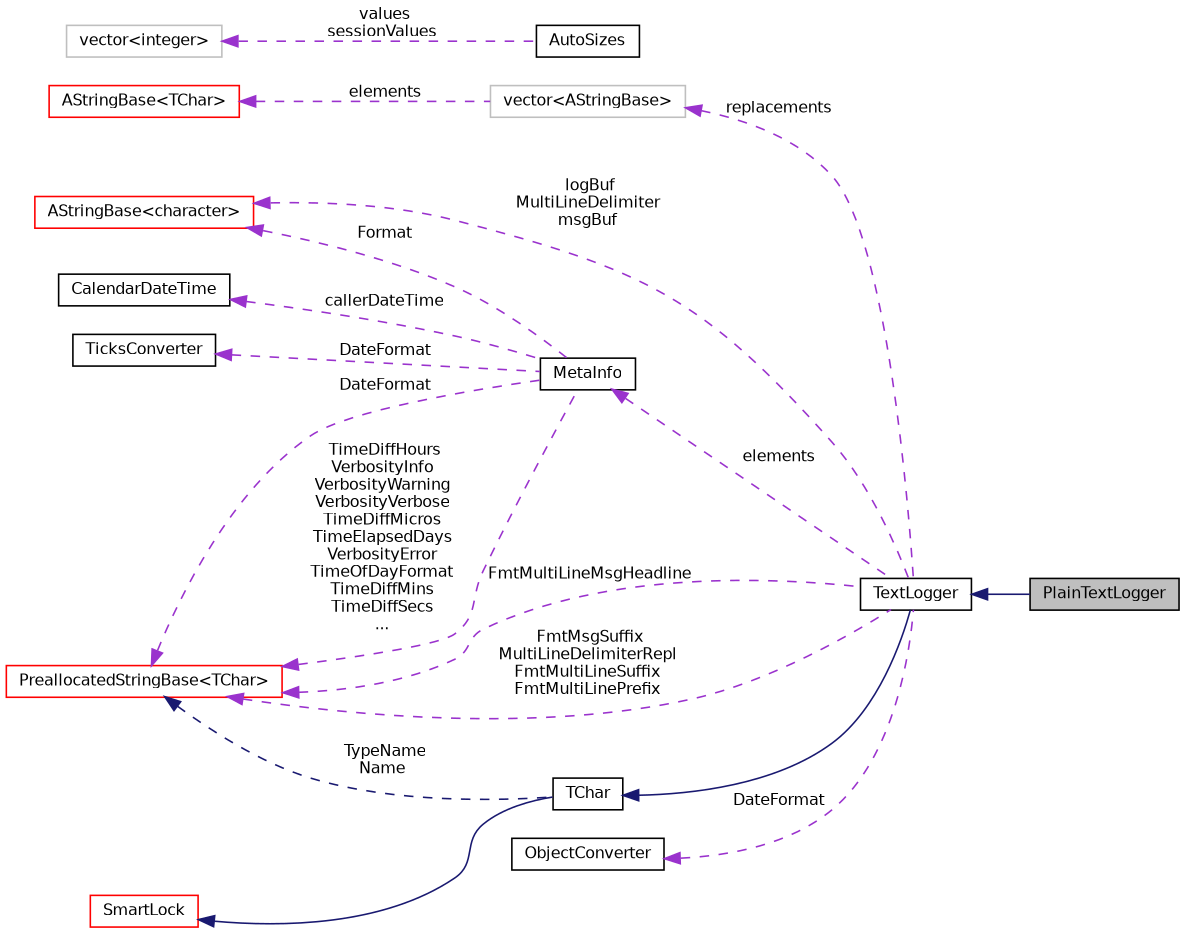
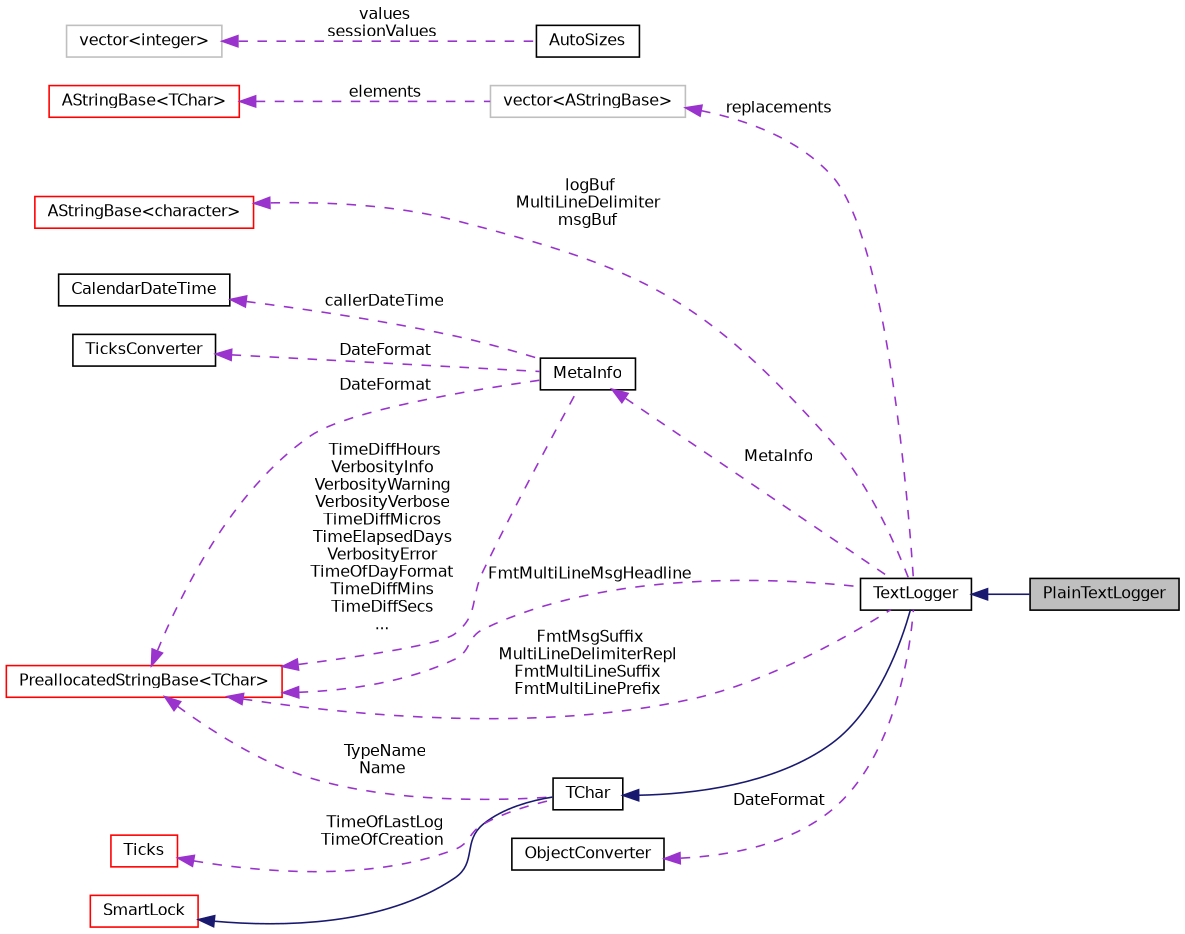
  digraph {
    rankdir=LR
    node [color=black fillcolor=white fontname=Helvetica fontsize=10 shape=record style=filled]
    edge [color=darkorchid3 dir=back fontname=Helvetica fontsize=10 labelfontname=Helvetica labelfontsize=10 style=dashed]
    n1 [fillcolor=grey75 fontcolor=black height=0.2 label=PlainTextLogger width=0.4]
    n2 [color=grey75 height=0.2 label="vector\<AStringBase\>" width=0.4]
    n3 [height=0.2 label=TextLogger width=0.4]
    n4 [color=grey75 height=0.2 label="vector\<integer\>" width=0.4]
    n5 [height=0.2 label=AutoSizes width=0.4]
    n6 [color=red height=0.2 label="AStringBase\<TChar\>" width=0.4]
    n7 [color=red height=0.2 label="AStringBase\<character\>" width=0.4]
    n8 [height=0.2 label=MetaInfo width=0.4]
    n9 [color=red height=0.2 label="PreallocatedStringBase\<TChar\>" width=0.4]
    n10 [height=0.2 label=TChar width=0.4]
    n11 [color=red height=0.2 label=SmartLock width=0.4]
+   n12 [color=red height=0.2 label=Ticks width=0.4]
    n13 [height=0.2 label=ObjectConverter width=0.4]
    n14 [height=0.2 label=CalendarDateTime width=0.4]
    n15 [height=0.2 label=TicksConverter width=0.4]
    n2 -> n3 [label=" replacements"]
    n3 -> n1 [color=midnightblue style=solid]
    n4 -> n5 [label=" values\nsessionValues"]
    n6 -> n2 [label=" elements"]
    n7 -> n3 [label=" logBuf\nMultiLineDelimiter\nmsgBuf"]
-   n7 -> n8 [label=" Format"]
-   n8 -> n3 [label=" elements"]
+   n8 -> n3 [label=" MetaInfo"]
    n9 -> n3 [label=" FmtMsgSuffix\nMultiLineDelimiterRepl\nFmtMultiLineSuffix\nFmtMultiLinePrefix"]
    n9 -> n3 [label=" FmtMultiLineMsgHeadline"]
    n9 -> n8 [label=" DateFormat"]
    n9 -> n8 [label=" TimeDiffHours\nVerbosityInfo\nVerbosityWarning\nVerbosityVerbose\nTimeDiffMicros\nTimeElapsedDays\nVerbosityError\nTimeOfDayFormat\nTimeDiffMins\nTimeDiffSecs\n..."]
-   n9 -> n10 [color=midnightblue label=" TypeName\nName"]
+   n9 -> n10 [label=" TypeName\nName"]
    n10 -> n3 [color=midnightblue style=solid]
    n11 -> n10 [color=midnightblue style=solid]
+   n12 -> n10 [label=" TimeOfLastLog\nTimeOfCreation"]
    n13 -> n3 [label=" DateFormat"]
    n14 -> n8 [label=" callerDateTime"]
    n15 -> n8 [label=" DateFormat"]
  }
